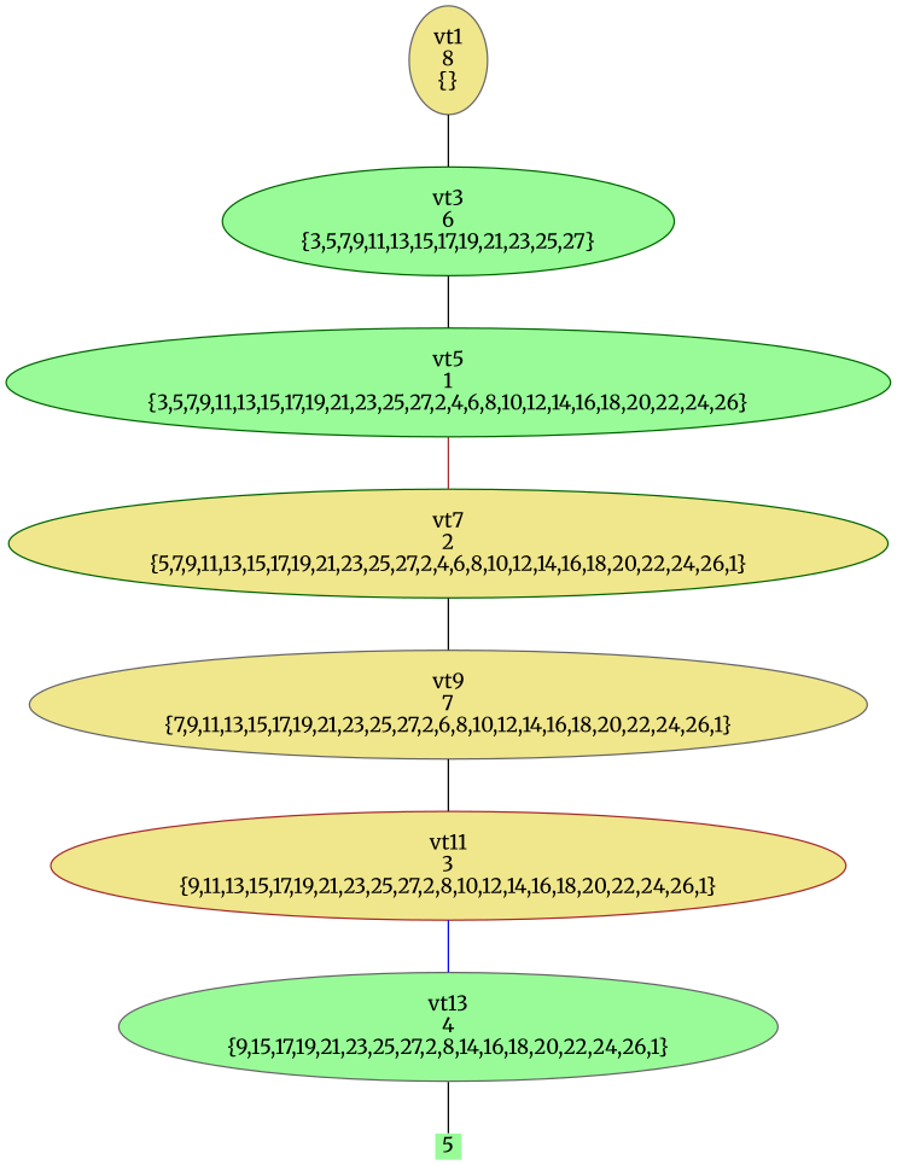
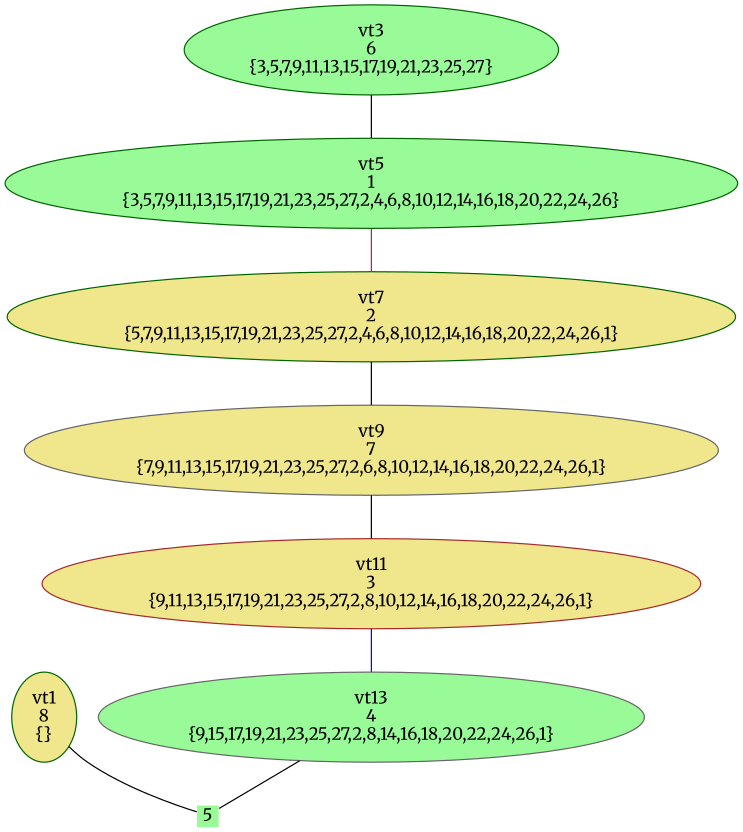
  digraph {
    fontname=Merriweather
    node [color=gray40 fillcolor=khaki fontname=Merriweather shape=ellipse style=filled]
    edge [arrowhead=none color=black fontname=Merriweather]
-   n1 [label="vt1\n8\n{}"]
+   n1 [color=darkgreen label="vt1\n8\n{}"]
    n2 [color=darkgreen fillcolor=palegreen label="vt3\n6\n{3,5,7,9,11,13,15,17,19,21,23,25,27}"]
    n3 [color=darkgreen fillcolor=palegreen label="vt5\n1\n{3,5,7,9,11,13,15,17,19,21,23,25,27,2,4,6,8,10,12,14,16,18,20,22,24,26}"]
    n4 [color=darkgreen label="vt7\n2\n{5,7,9,11,13,15,17,19,21,23,25,27,2,4,6,8,10,12,14,16,18,20,22,24,26,1}"]
    n5 [label="vt9\n7\n{7,9,11,13,15,17,19,21,23,25,27,2,6,8,10,12,14,16,18,20,22,24,26,1}"]
    n6 [color=brown label="vt11\n3\n{9,11,13,15,17,19,21,23,25,27,2,8,10,12,14,16,18,20,22,24,26,1}"]
    n7 [fillcolor=palegreen label="vt13\n4\n{9,15,17,19,21,23,25,27,2,8,14,16,18,20,22,24,26,1}"]
    n8 [fillcolor=palegreen fixedsize=true fontsize=14 height=.25 label=5 shape=plaintext width=.25]
-   n1 -> n2
+   n1 -> n8
    n2 -> n3
    n3 -> n4 [color=brown]
    n4 -> n5
    n5 -> n6
    n6 -> n7 [color=blue]
    n7 -> n8
  }
